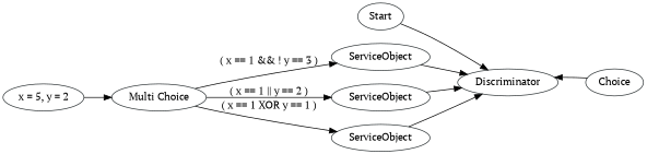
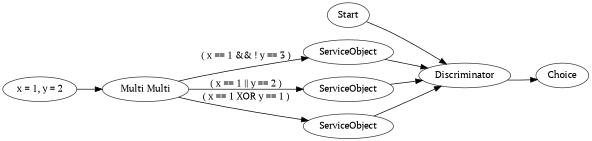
  digraph {
    fontname="PT Serif"
    rankdir=LR
    node [color="#2e3436" fontname="PT Serif"]
    edge [fontname="PT Serif"]
    n1 [label=Start]
    n2 [label=Discriminator]
-   n3 [label="x = 5, y = 2"]
-   n4 [label="Multi Choice"]
+   n3 [label="x = 1, y = 2"]
+   n4 [label="Multi Multi"]
    n5 [label=ServiceObject]
    n6 [label=ServiceObject]
    n7 [label=ServiceObject]
    n8 [label=Choice]
    n1 -> n2
-   n8 -> n2
+   n2 -> n8
    n3 -> n4
    n4 -> n5 [label="( x == 1 && ! y == 3 )"]
    n4 -> n6 [label="( x == 1 || y == 2 )"]
    n4 -> n7 [label="( x == 1 XOR y == 1 )"]
    n5 -> n2
    n6 -> n2
    n7 -> n2
  }
